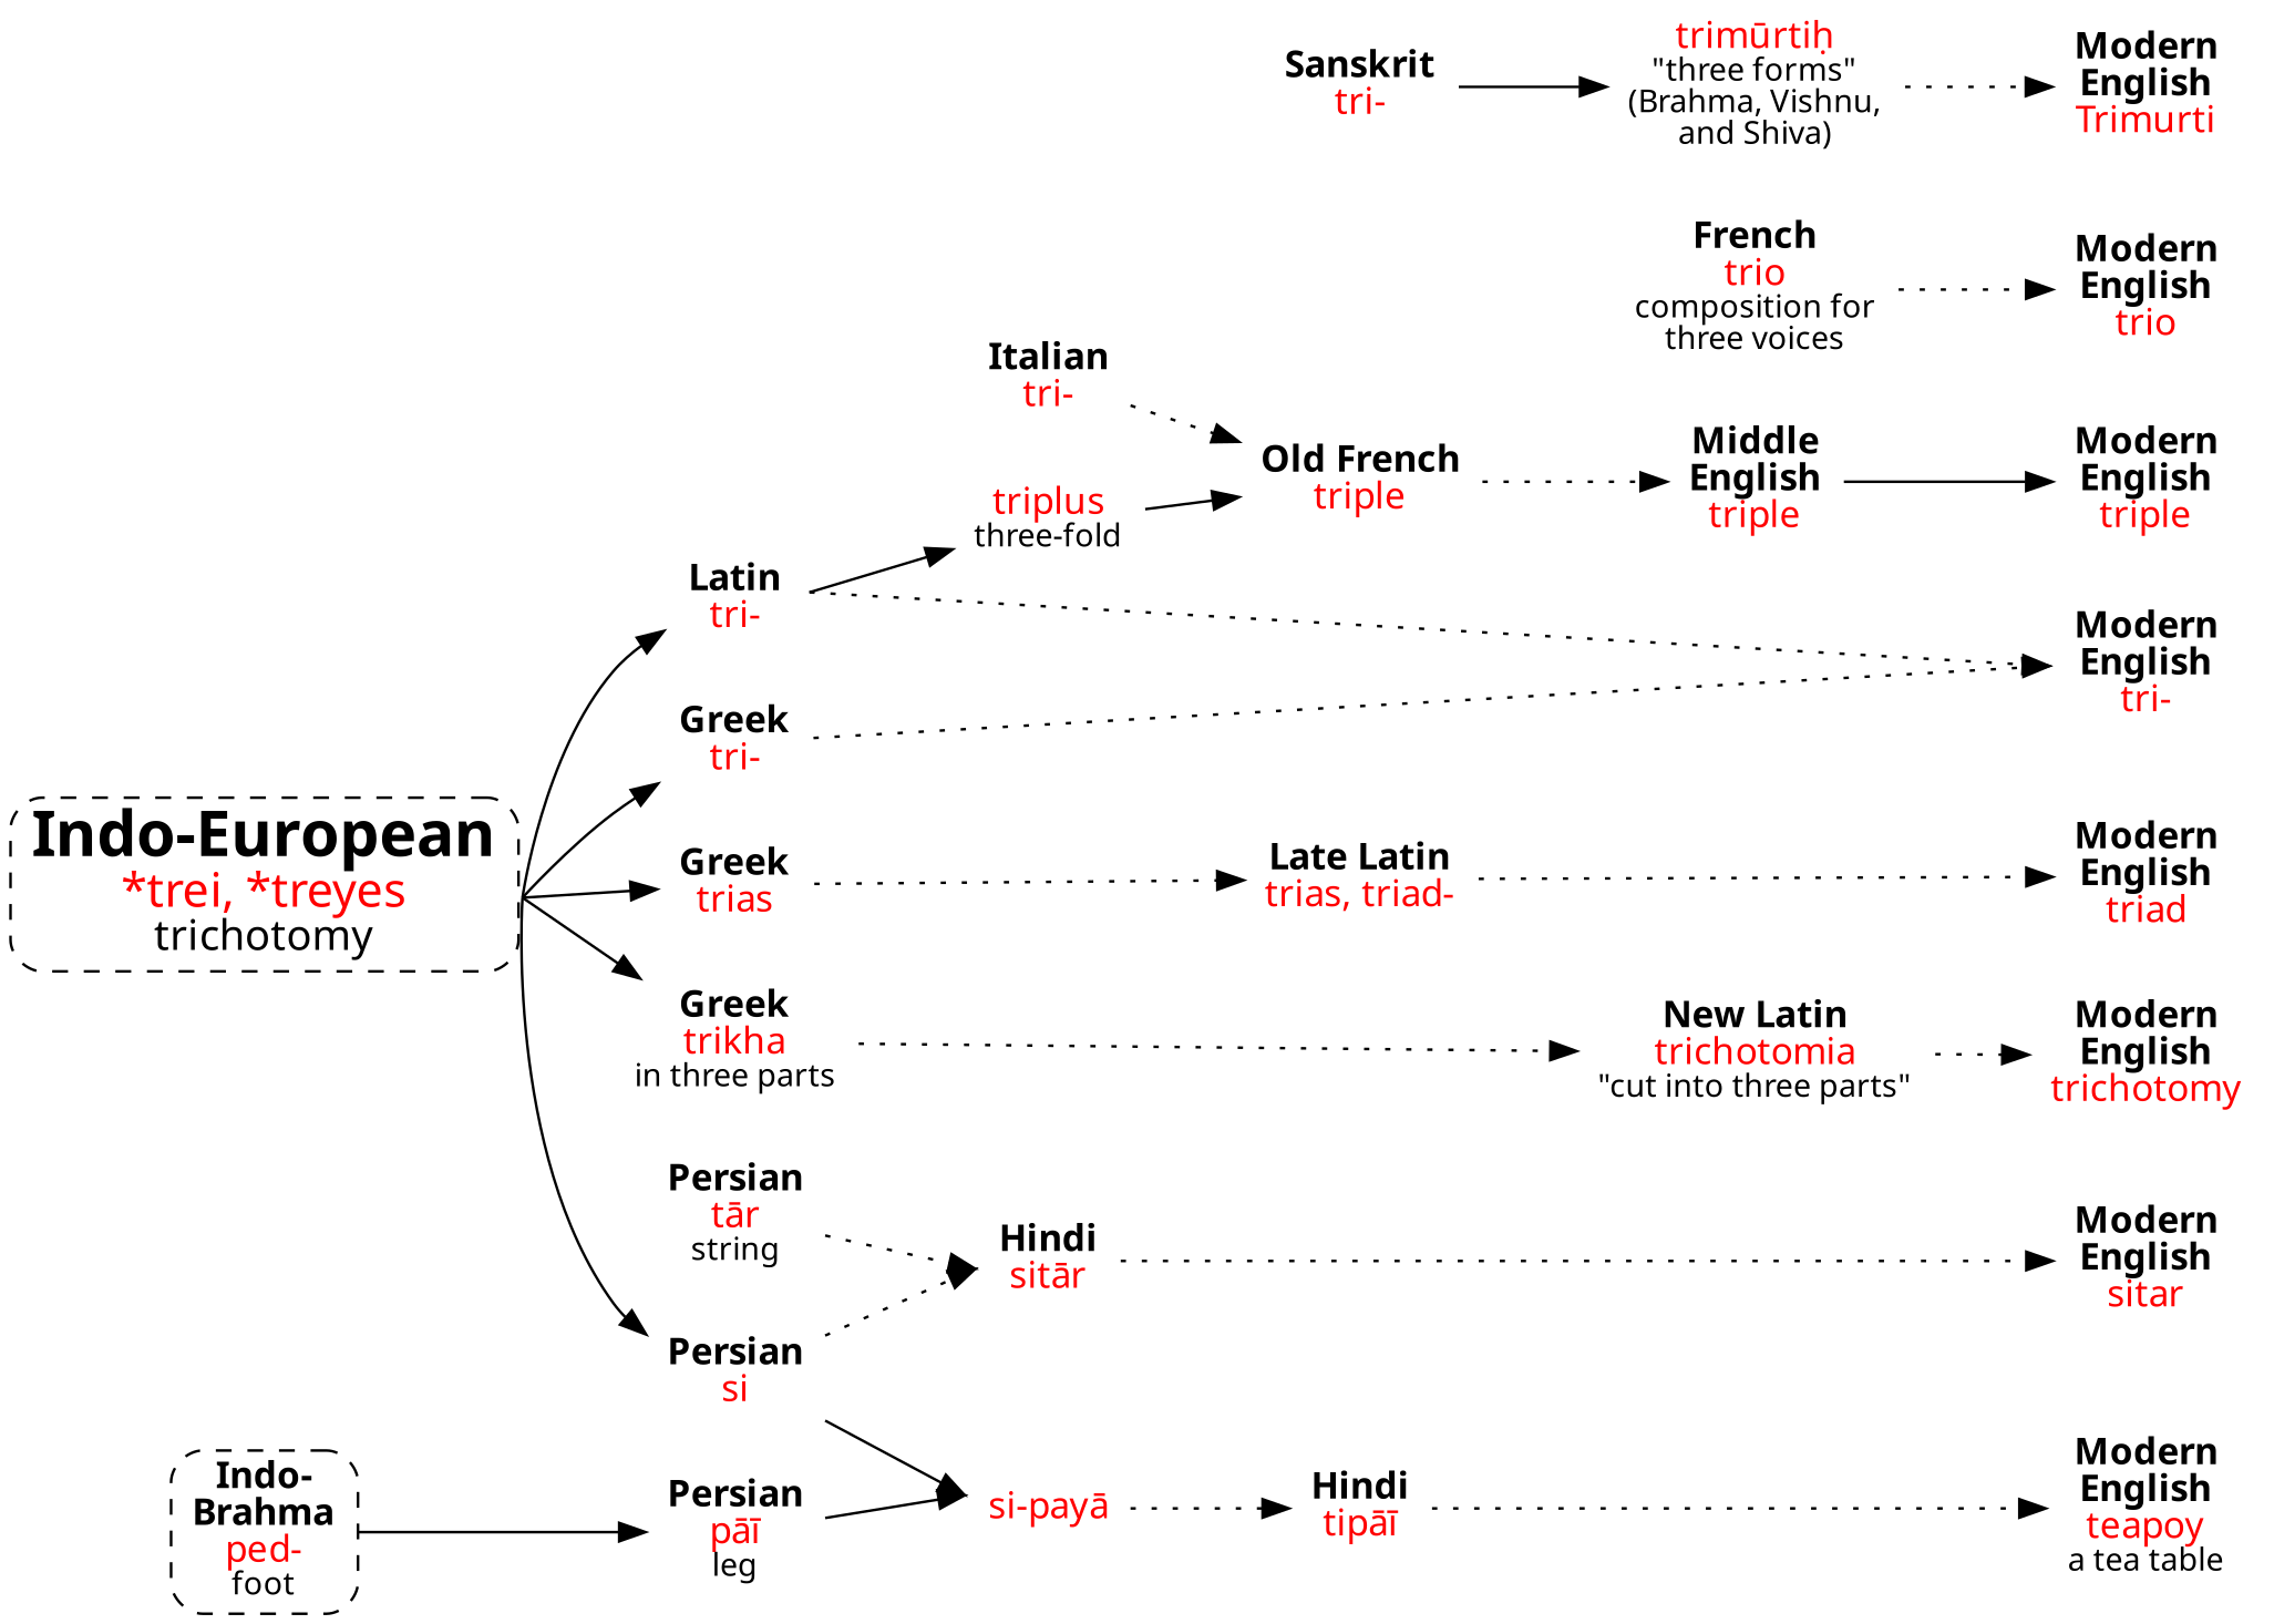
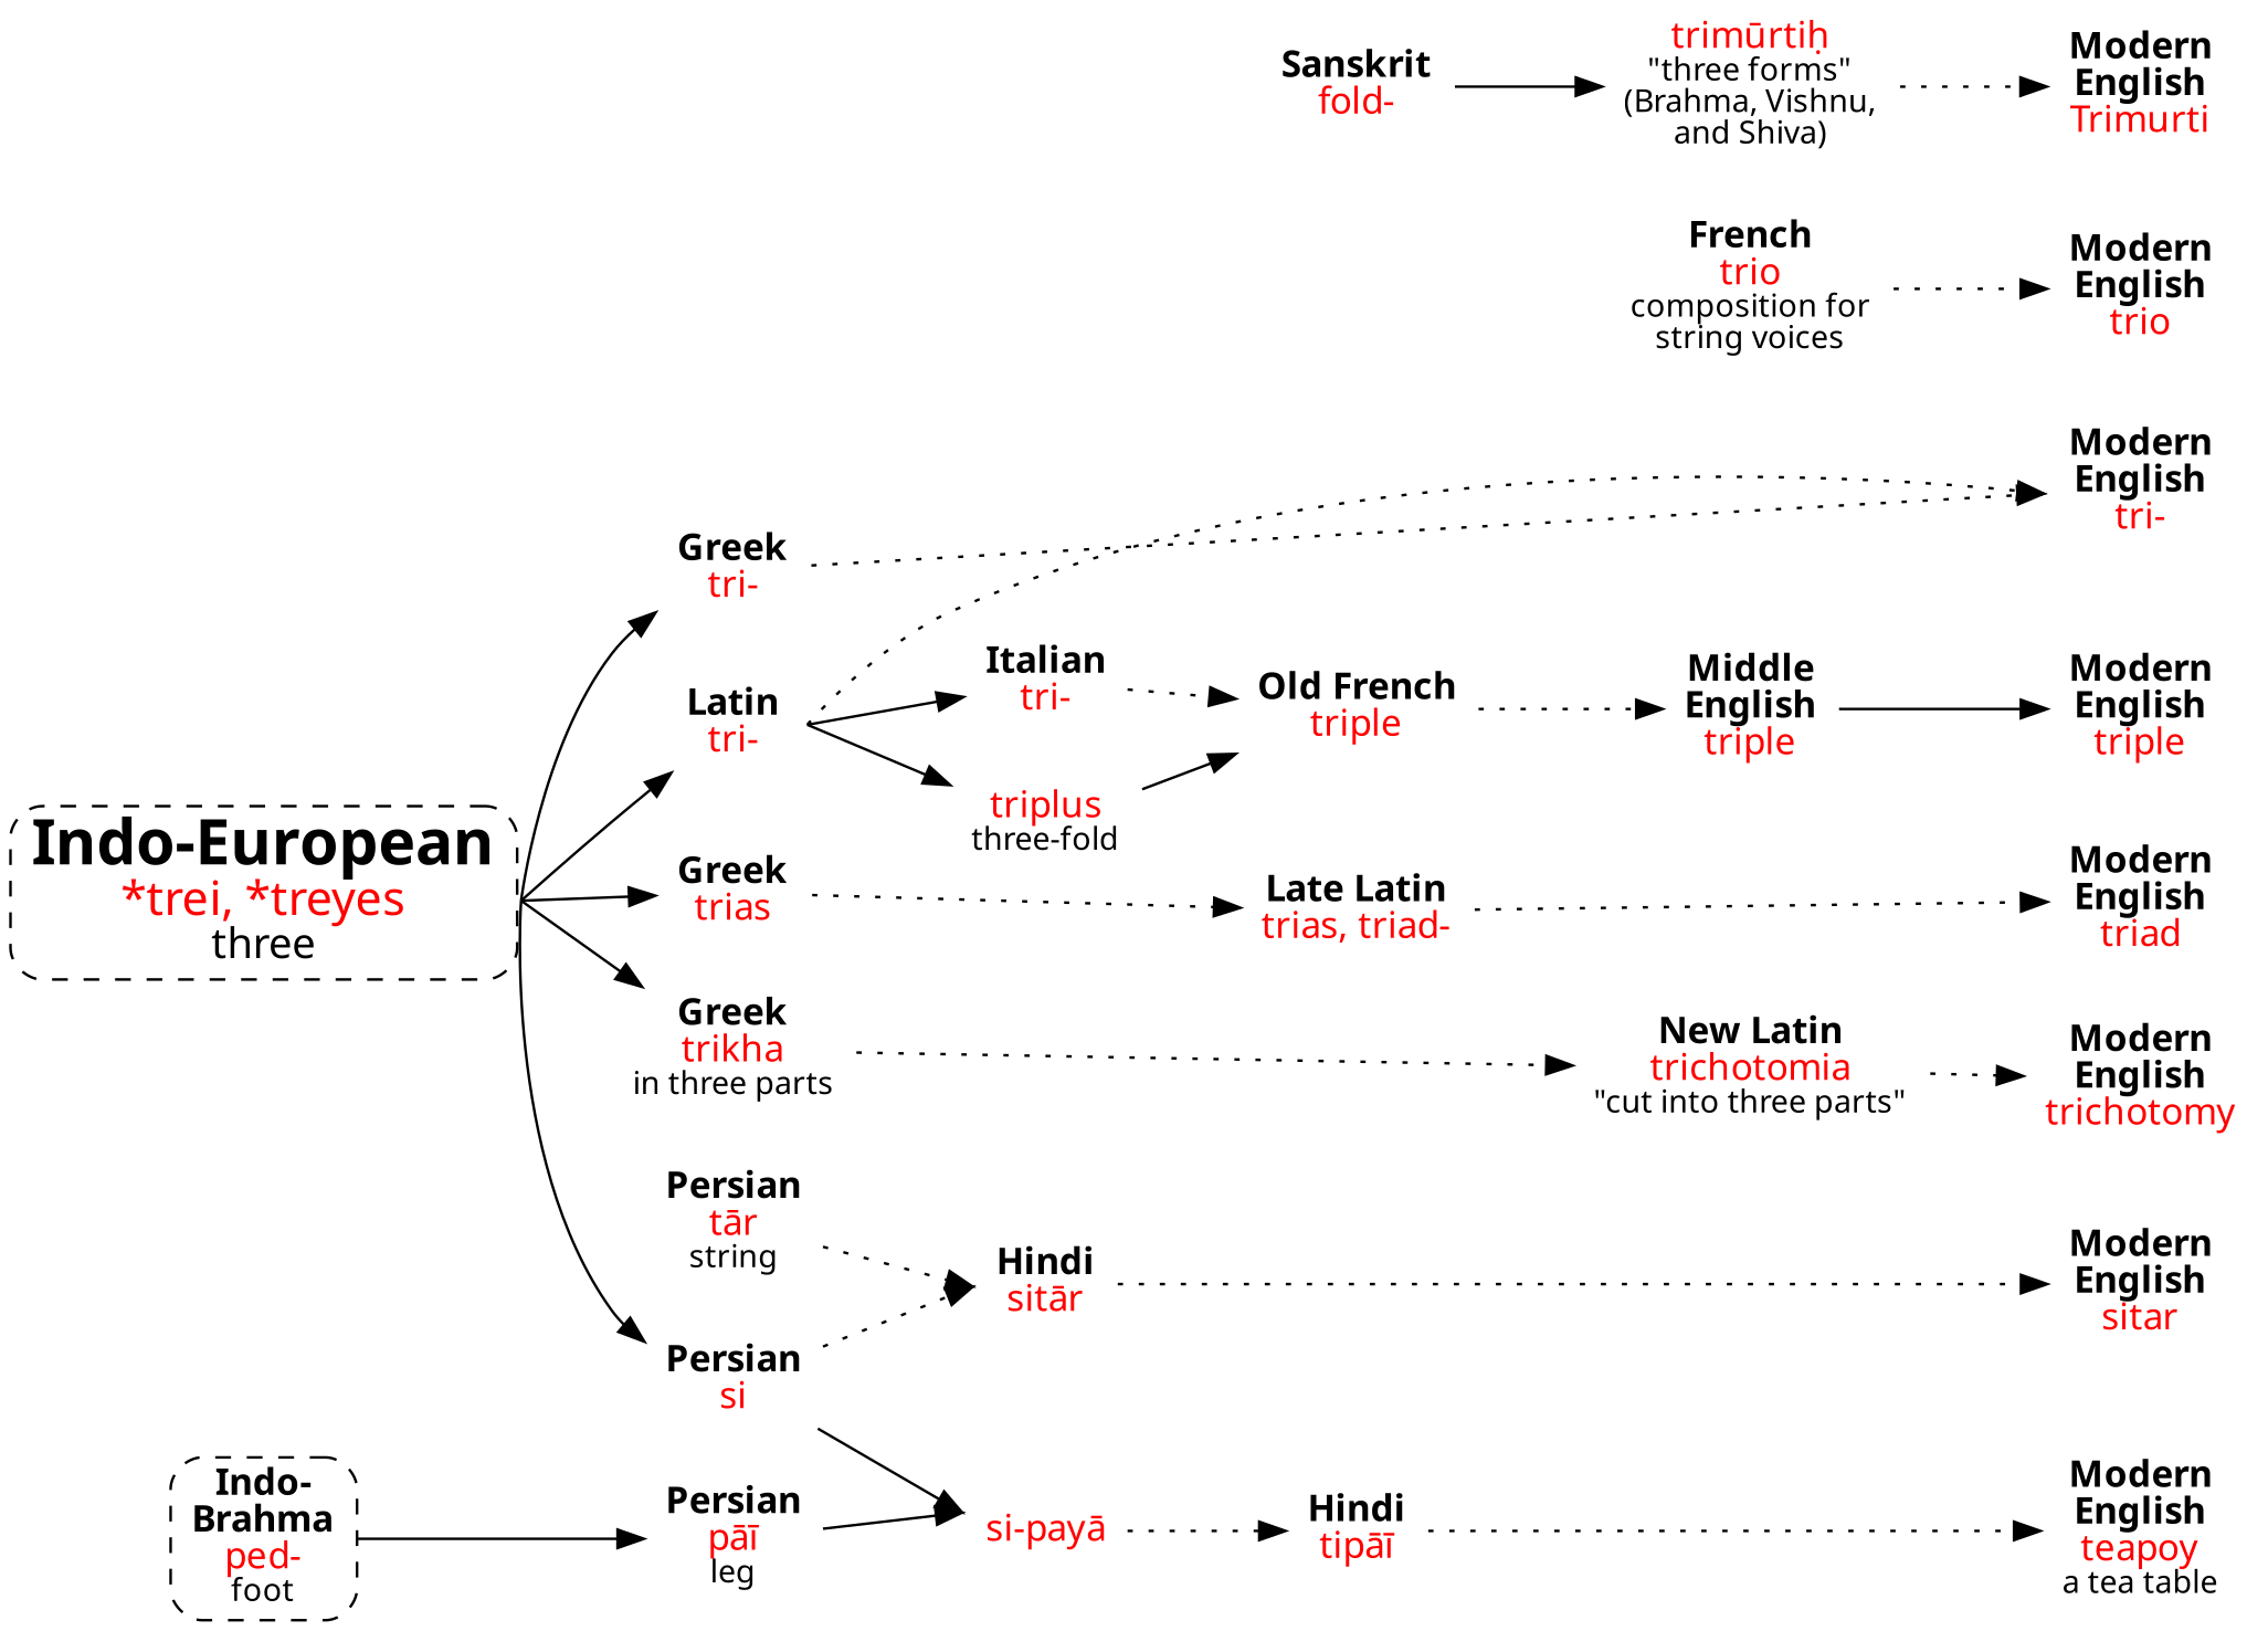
  strict digraph {
    fontname="Noto Sans"
    rankdir=LR
    node [fontname="Noto Sans" shape=none]
    edge [fontname="Noto Sans" style=dotted]
    n1 [label=<<b>Modern<br/>English</b><br/><font color="red">tri-</font>>]
    n2 [label=<<b>Modern<br/>English</b><br/><font color="red">trio</font>>]
    n3 [label=<<b>Modern<br/>English</b><br/><font color="red">triple</font>>]
    n4 [label=<<b>Modern<br/>English</b><br/><font color="red">Trimurti</font>>]
    n5 [label=<<b>Modern<br/>English</b><br/><font color="red">triad</font>>]
    n6 [label=<<b>Modern<br/>English</b><br/><font color="red">trichotomy</font>>]
    n7 [label=<<b>Modern<br/>English</b><br/><font color="red">sitar</font>>]
    n8 [label=<<b>Modern<br/>English</b><br/><font color="red">teapoy</font><br/><font point-size="12">a tea table</font>>]
-   n9 [label=<<font point-size="24"><b>Indo-European</b></font><br/><font point-size="18" color="red">*trei, *treyes</font><br/><font point-size="16">trichotomy</font>> shape=box style="dashed,rounded"]
+   n9 [label=<<font point-size="24"><b>Indo-European</b></font><br/><font point-size="18" color="red">*trei, *treyes</font><br/><font point-size="16">three</font>> shape=box style="dashed,rounded"]
    n10 [label=<<b>Indo-<br/>Brahma</b><br/><font color="red">ped-</font><br/><font point-size="12">foot</font>> shape=box style="dashed,rounded"]
    n11 [label=<<b>Latin</b><br/><font color="red">tri-</font>>]
    n12 [label=<<b>Greek</b><br/><font color="red">tri-</font>>]
    n13 [label=<<b>Greek</b><br/><font color="red">trias</font>>]
    n14 [label=<<b>Greek</b><br/><font color="red">trikha</font><br/><font point-size="12">in three parts</font>>]
    n15 [label=<<b>Persian</b><br/><font color="red">si</font>>]
    n16 [label=<<b>Persian</b><br/><font color="red">pāī</font><br/><font point-size="12">leg</font>>]
    n17 [label=<<b>Italian</b><br/><font color="red">tri-</font>>]
    n18 [label=<<font color="red">triplus</font><br/><font point-size="12">three-fold</font>>]
-   n19 [label=<<b>Sanskrit</b><br/><font color="red">tri-</font>>]
+   n19 [label=<<b>Sanskrit</b><br/><font color="red">fold-</font>>]
    n20 [label=<<font color="red">trimūrtiḥ</font><br/><font point-size="12">"three forms"<br/>(Brahma, Vishnu,<br/>and Shiva)</font>>]
    n21 [label=<<b>Late Latin</b><br/><font color="red">trias, triad-</font>>]
    n22 [label=<<b>New Latin</b><br/><font color="red">trichotomia</font><br/><font point-size="12">"cut into three parts"</font>>]
    n23 [label=<<b>Hindi</b><br/><font color="red">sitār</font>>]
    n24 [label=<<font color="red">si-payā</font>>]
    n25 [label=<<b>Old French</b><br/><font color="red">triple</font>>]
-   n26 [label=<<b>French</b><br/><font color="red">trio</font><br/><font point-size="12">composition for<br/>three voices</font>>]
+   n26 [label=<<b>French</b><br/><font color="red">trio</font><br/><font point-size="12">composition for<br/>string voices</font>>]
    n27 [label=<<b>Middle<br/>English</b><br/><font color="red">triple</font>>]
    n28 [label=<<b>Hindi</b><br/><font color="red">tipāī</font>>]
    n29 [label=<<b>Persian</b><br/><font color="red">tār</font><br/><font point-size="12">string</font>>]
    subgraph sub_1 {
      rank=sink
      n1
      n2
      n3
      n4
      n5
      n6
      n7
      n8
    }
    subgraph sub_2 {
      rank=source
      n9
      n10
    }
    subgraph sub_3 {
      rank=same
      n11
      n12
    }
    n9 -> n11 [sametail=1 style=""]
    n9 -> n12 [sametail=1 style=""]
    n9 -> n13 [sametail=1 style=""]
    n9 -> n14 [sametail=1 style=""]
    n9 -> n15 [sametail=1 style=""]
    n10 -> n16 [style=""]
    n11 -> n1 [samehead=1 sametail=1]
+   n11 -> n17 [sametail=1 style=""]
    n11 -> n18 [sametail=1 style=""]
    n12 -> n1 [samehead=1 sametail=1]
    n13 -> n21
    n14 -> n22
    n15 -> n23 [samehead=1]
    n15 -> n24 [samehead=1 style=""]
    n16 -> n24 [samehead=1 style=""]
    n17 -> n25
    n18 -> n25 [style=""]
    n19 -> n20 [style=""]
    n20 -> n4
    n21 -> n5
    n22 -> n6
    n23 -> n7
    n24 -> n28
    n25 -> n27
    n26 -> n2
    n27 -> n3 [style=""]
    n28 -> n8
    n29 -> n23 [samehead=1]
  }
